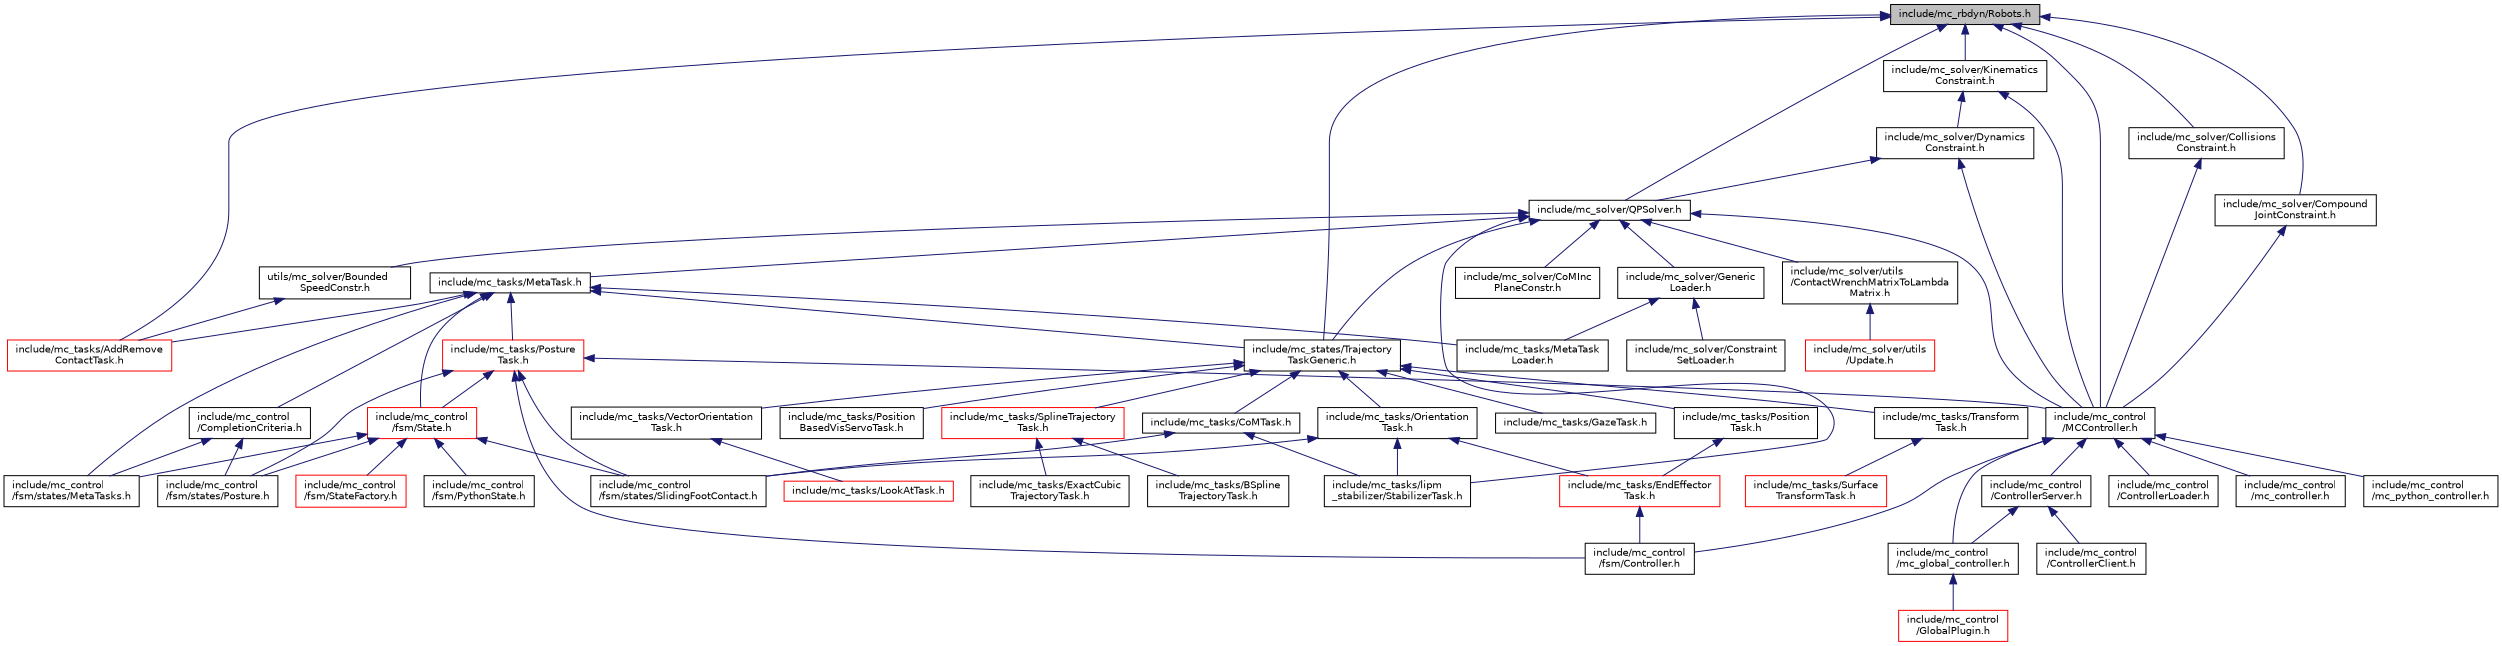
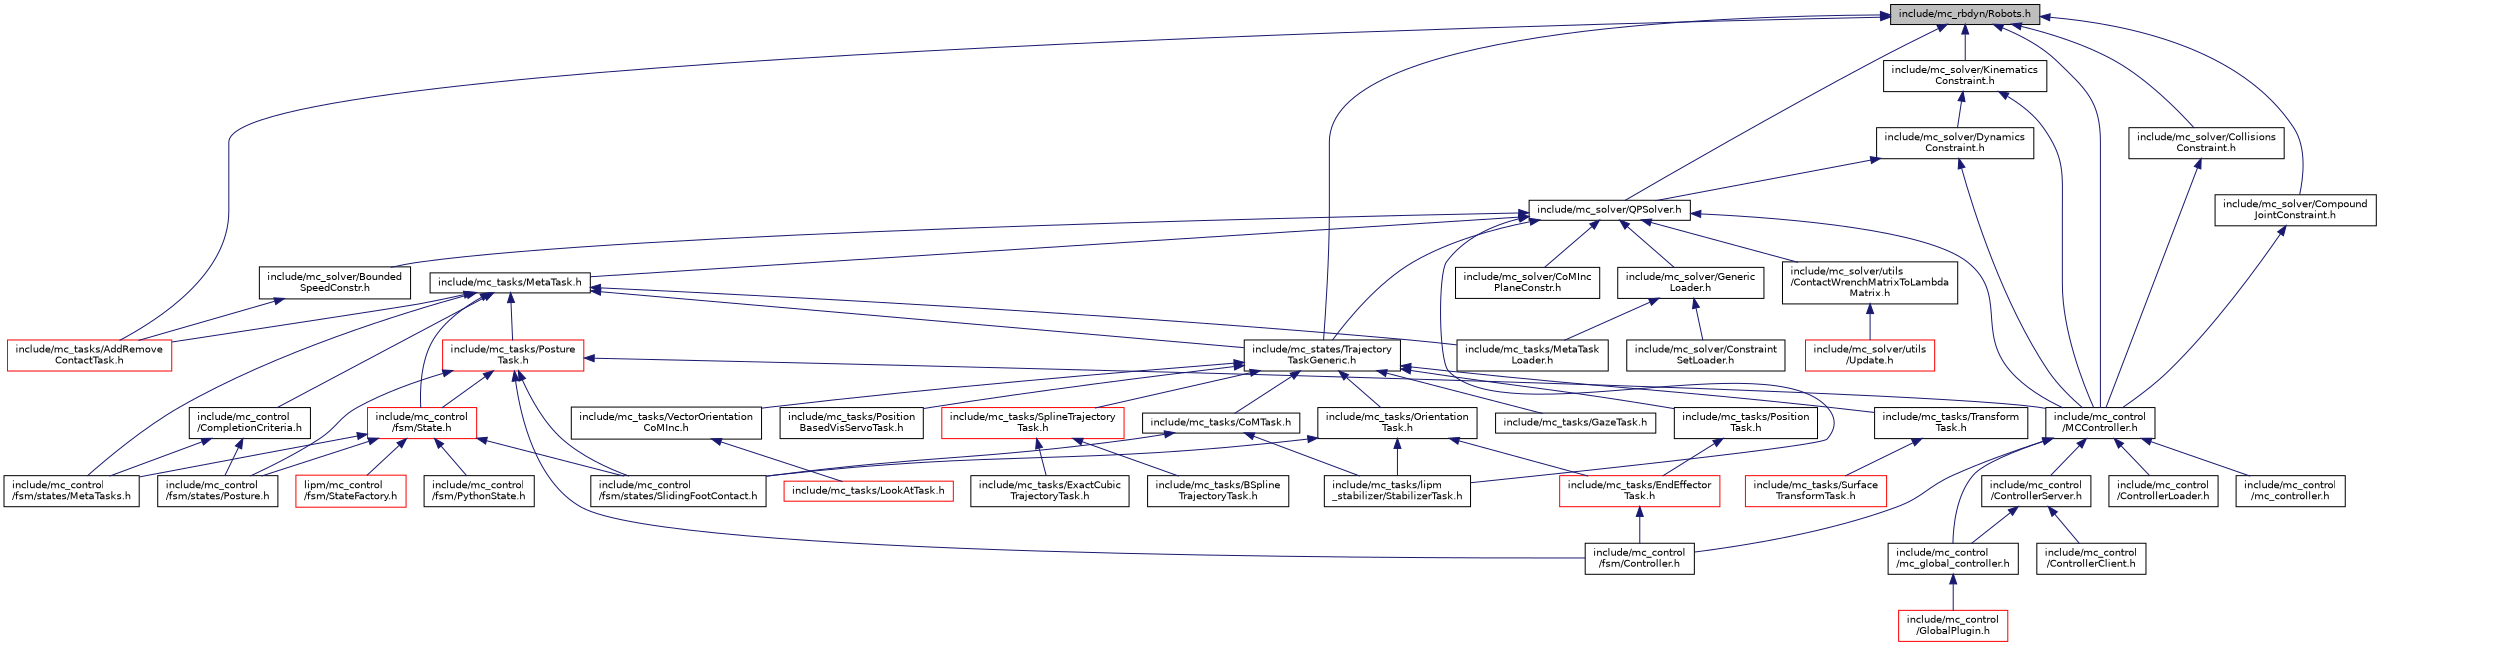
  digraph {
    node [color=black fillcolor=white fontname=Helvetica fontsize=10 shape=record style=filled]
    edge [color=midnightblue dir=back fontname=Helvetica fontsize=10 labelfontname=Helvetica labelfontsize=10 style=solid]
    n1 [fillcolor=grey75 fontcolor=black height=0.2 label="include/mc_rbdyn/Robots.h" width=0.4]
    n2 [height=0.2 label="include/mc_solver/QPSolver.h" width=0.4]
    n3 [height=0.2 label="include/mc_control\l/MCController.h" width=0.4]
    n4 [height=0.2 label="include/mc_states/Trajectory\lTaskGeneric.h" width=0.4]
    n5 [color=red height=0.2 label="include/mc_tasks/AddRemove\lContactTask.h" width=0.4]
    n6 [height=0.2 label="include/mc_solver/Kinematics\lConstraint.h" width=0.4]
    n7 [height=0.2 label="include/mc_solver/Collisions\lConstraint.h" width=0.4]
    n8 [height=0.2 label="include/mc_solver/Compound\lJointConstraint.h" width=0.4]
    n9 [height=0.2 label="include/mc_tasks/MetaTask.h" width=0.4]
-   n10 [height=0.2 label="utils/mc_solver/Bounded\lSpeedConstr.h" width=0.4]
+   n10 [height=0.2 label="include/mc_solver/Bounded\lSpeedConstr.h" width=0.4]
    n11 [height=0.2 label="include/mc_solver/CoMInc\lPlaneConstr.h" width=0.4]
    n12 [height=0.2 label="include/mc_solver/Generic\lLoader.h" width=0.4]
    n13 [height=0.2 label="include/mc_solver/utils\l/ContactWrenchMatrixToLambda\lMatrix.h" width=0.4]
    n14 [height=0.2 label="include/mc_tasks/lipm\l_stabilizer/StabilizerTask.h" width=0.4]
    n15 [height=0.2 label="include/mc_control\l/fsm/Controller.h" width=0.4]
    n16 [height=0.2 label="include/mc_control\l/ControllerServer.h" width=0.4]
    n17 [height=0.2 label="include/mc_control\l/mc_global_controller.h" width=0.4]
    n18 [height=0.2 label="include/mc_control\l/ControllerLoader.h" width=0.4]
    n19 [height=0.2 label="include/mc_control\l/mc_controller.h" width=0.4]
-   n20 [height=0.2 label="include/mc_control\l/mc_python_controller.h" width=0.4]
    n21 [height=0.2 label="include/mc_tasks/Orientation\lTask.h" width=0.4]
    n22 [height=0.2 label="include/mc_tasks/Position\lTask.h" width=0.4]
    n23 [height=0.2 label="include/mc_tasks/CoMTask.h" width=0.4]
    n24 [height=0.2 label="include/mc_tasks/Transform\lTask.h" width=0.4]
    n25 [color=red height=0.2 label="include/mc_tasks/SplineTrajectory\lTask.h" width=0.4]
    n26 [height=0.2 label="include/mc_tasks/GazeTask.h" width=0.4]
-   n27 [height=0.2 label="include/mc_tasks/VectorOrientation\lTask.h" width=0.4]
+   n27 [height=0.2 label="include/mc_tasks/VectorOrientation\lCoMInc.h" width=0.4]
    n28 [height=0.2 label="include/mc_tasks/Position\lBasedVisServoTask.h" width=0.4]
    n29 [height=0.2 label="include/mc_solver/Dynamics\lConstraint.h" width=0.4]
    n30 [height=0.2 label="include/mc_control\l/CompletionCriteria.h" width=0.4]
    n31 [height=0.2 label="include/mc_control\l/fsm/states/MetaTasks.h" width=0.4]
    n32 [color=red height=0.2 label="include/mc_tasks/Posture\lTask.h" width=0.4]
    n33 [color=red height=0.2 label="include/mc_control\l/fsm/State.h" width=0.4]
    n34 [height=0.2 label="include/mc_tasks/MetaTask\lLoader.h" width=0.4]
    n35 [height=0.2 label="include/mc_solver/Constraint\lSetLoader.h" width=0.4]
    n36 [color=red height=0.2 label="include/mc_solver/utils\l/Update.h" width=0.4]
    n37 [height=0.2 label="include/mc_control\l/fsm/states/Posture.h" width=0.4]
    n38 [height=0.2 label="include/mc_control\l/fsm/states/SlidingFootContact.h" width=0.4]
-   n39 [color=red height=0.2 label="include/mc_control\l/fsm/StateFactory.h" width=0.4]
+   n39 [color=red height=0.2 label="lipm/mc_control\l/fsm/StateFactory.h" width=0.4]
    n40 [height=0.2 label="include/mc_control\l/fsm/PythonState.h" width=0.4]
    n41 [height=0.2 label="include/mc_control\l/ControllerClient.h" width=0.4]
    n42 [color=red height=0.2 label="include/mc_control\l/GlobalPlugin.h" width=0.4]
    n43 [color=red height=0.2 label="include/mc_tasks/EndEffector\lTask.h" width=0.4]
    n44 [color=red height=0.2 label="include/mc_tasks/Surface\lTransformTask.h" width=0.4]
    n45 [height=0.2 label="include/mc_tasks/BSpline\lTrajectoryTask.h" width=0.4]
    n46 [height=0.2 label="include/mc_tasks/ExactCubic\lTrajectoryTask.h" width=0.4]
    n47 [color=red height=0.2 label="include/mc_tasks/LookAtTask.h" width=0.4]
    n1 -> n2
    n1 -> n3
    n1 -> n4
    n1 -> n5
    n1 -> n6
    n1 -> n7
    n1 -> n8
    n2 -> n3
    n2 -> n4
    n2 -> n9
    n2 -> n10
    n2 -> n11
    n2 -> n12
    n2 -> n13
    n2 -> n14
    n3 -> n15
    n3 -> n16
    n3 -> n17
    n3 -> n18
    n3 -> n19
-   n3 -> n20
    n4 -> n21
    n4 -> n22
    n4 -> n23
    n4 -> n24
    n4 -> n25
    n4 -> n26
    n4 -> n27
    n4 -> n28
    n6 -> n3
    n6 -> n29
    n7 -> n3
    n8 -> n3
    n9 -> n4
    n9 -> n5
    n9 -> n30
    n9 -> n31
    n9 -> n32
    n9 -> n33
    n9 -> n34
    n10 -> n5
    n12 -> n34
    n12 -> n35
    n13 -> n36
    n16 -> n17
    n16 -> n41
    n17 -> n42
    n21 -> n14
    n21 -> n38
    n21 -> n43
    n22 -> n43
    n23 -> n14
    n23 -> n38
    n24 -> n44
    n25 -> n45
    n25 -> n46
    n27 -> n47
    n29 -> n2
    n29 -> n3
    n30 -> n31
    n30 -> n37
    n32 -> n3
    n32 -> n15
    n32 -> n33
    n32 -> n37
    n32 -> n38
    n33 -> n31
    n33 -> n37
    n33 -> n38
    n33 -> n39
    n33 -> n40
    n43 -> n15
  }
